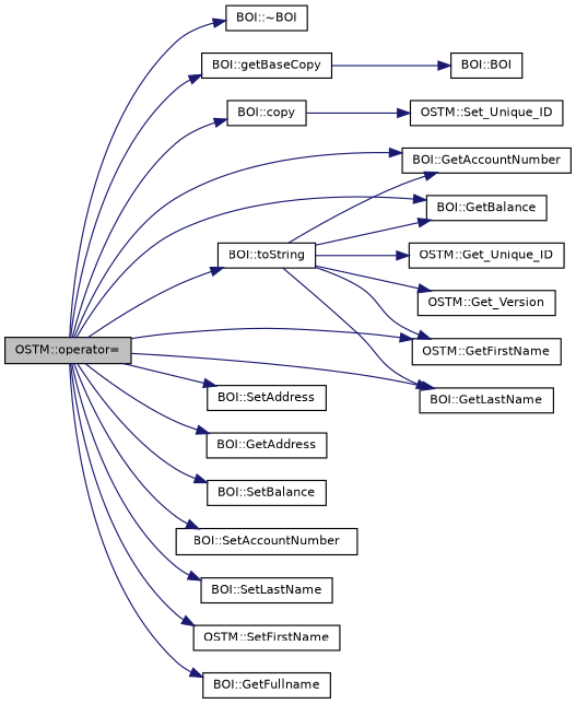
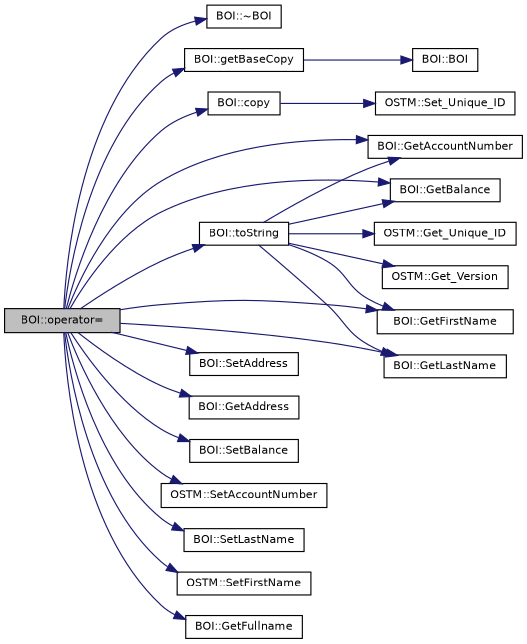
  digraph {
    rankdir=LR
    node [color=black fillcolor=white fontname=Helvetica fontsize=10 shape=record style=filled]
    edge [color=midnightblue fontname=Helvetica fontsize=10 labelfontname=Helvetica labelfontsize=10 style=solid]
-   n1 [fillcolor=grey75 fontcolor=black height=0.2 label="OSTM::operator=" width=0.4]
+   n1 [fillcolor=grey75 fontcolor=black height=0.2 label="BOI::operator=" width=0.4]
    n2 [height=0.2 label="BOI::~BOI" width=0.4]
    n3 [height=0.2 label="BOI::getBaseCopy" width=0.4]
    n4 [height=0.2 label="BOI::copy" width=0.4]
    n5 [height=0.2 label="BOI::toString" width=0.4]
    n6 [height=0.2 label="BOI::GetAccountNumber" width=0.4]
    n7 [height=0.2 label="BOI::GetBalance" width=0.4]
-   n8 [height=0.2 label="OSTM::GetFirstName" width=0.4]
+   n8 [height=0.2 label="BOI::GetFirstName" width=0.4]
    n9 [height=0.2 label="BOI::GetLastName" width=0.4]
    n10 [height=0.2 label="BOI::SetAddress" width=0.4]
    n11 [height=0.2 label="BOI::GetAddress" width=0.4]
    n12 [height=0.2 label="BOI::SetBalance" width=0.4]
-   n13 [height=0.2 label="BOI::SetAccountNumber" width=0.4]
+   n13 [height=0.2 label="OSTM::SetAccountNumber" width=0.4]
    n14 [height=0.2 label="BOI::SetLastName" width=0.4]
    n15 [height=0.2 label="OSTM::SetFirstName" width=0.4]
    n16 [height=0.2 label="BOI::GetFullname" width=0.4]
    n17 [height=0.2 label="BOI::BOI" width=0.4]
    n18 [height=0.2 label="OSTM::Set_Unique_ID" width=0.4]
    n19 [height=0.2 label="OSTM::Get_Unique_ID" width=0.4]
    n20 [height=0.2 label="OSTM::Get_Version" width=0.4]
    n1 -> n2
    n1 -> n3
    n1 -> n4
    n1 -> n5
    n1 -> n6
    n1 -> n7
    n1 -> n8
    n1 -> n9
    n1 -> n10
    n1 -> n11
    n1 -> n12
    n1 -> n13
    n1 -> n14
    n1 -> n15
    n1 -> n16
    n3 -> n17
    n4 -> n18
    n5 -> n6
    n5 -> n7
    n5 -> n8
    n5 -> n9
    n5 -> n19
    n5 -> n20
  }
